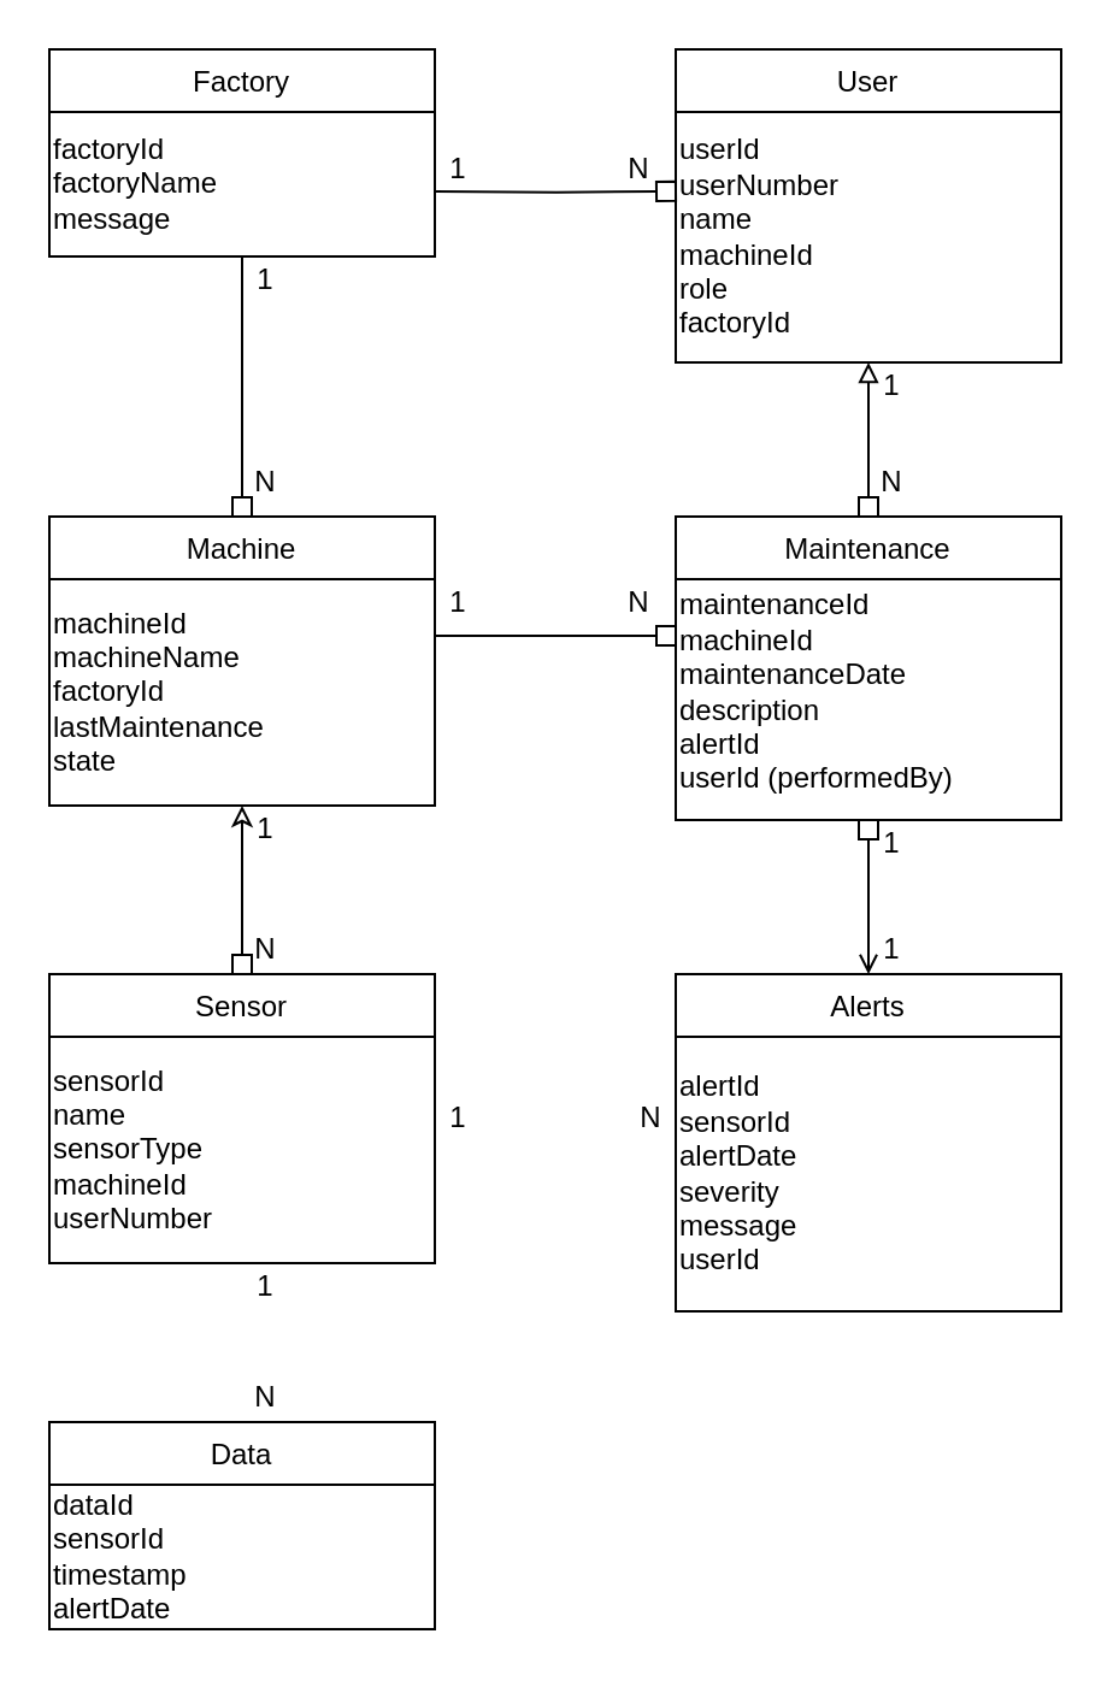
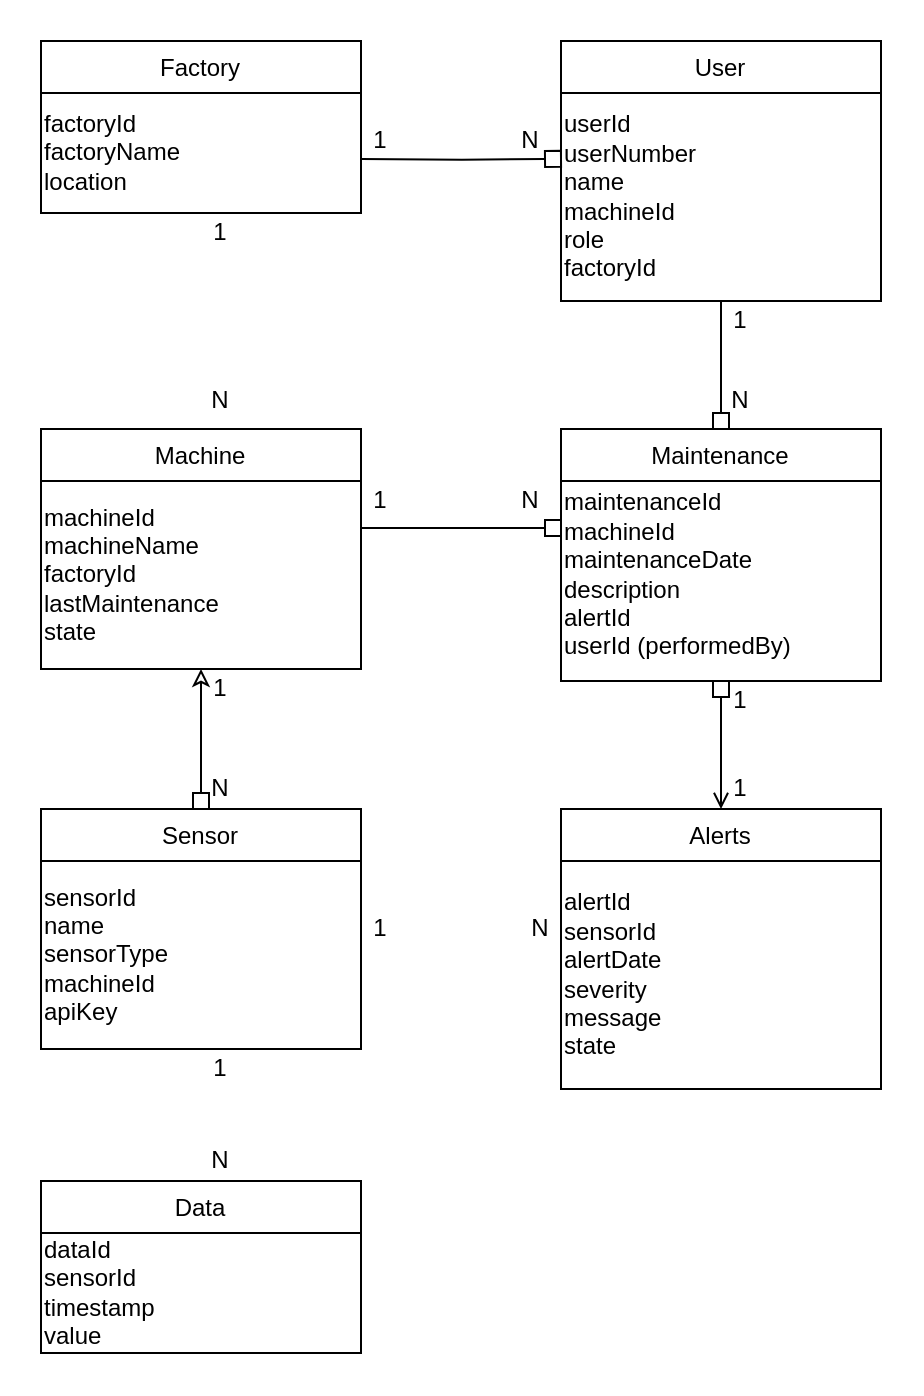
  <mxCell id="0" />
  <mxCell id="1" parent="0" />
- <mxCell id="2" style="edgeStyle=orthogonalEdgeStyle;rounded=0;orthogonalLoop=1;jettySize=auto;html=1;exitX=0.5;exitY=1;exitDx=0;exitDy=0;endArrow=box;endFill=0;" parent="1" source="3" target="5" edge="1"><mxGeometry relative="1" as="geometry" /></mxCell>
  <mxCell id="3" value="Factory" style="swimlane;fontStyle=0;align=center;verticalAlign=top;childLayout=stackLayout;horizontal=1;startSize=26;horizontalStack=0;resizeParent=1;resizeLast=0;collapsible=1;marginBottom=0;rounded=0;shadow=0;strokeWidth=1;" parent="1" vertex="1"><mxGeometry x="20" y="20" width="160" height="86" as="geometry"><mxRectangle x="230" y="140" width="160" height="26" as="alternateBounds" /></mxGeometry></mxCell>
- <mxCell id="4" value="&lt;div align=&quot;left&quot;&gt;factoryId&lt;/div&gt;&lt;div&gt;factoryName&lt;/div&gt;&lt;div&gt;message&lt;br&gt;&lt;/div&gt;" style="text;html=1;align=left;verticalAlign=middle;resizable=0;points=[];autosize=1;strokeColor=none;fillColor=none;" parent="3" vertex="1"><mxGeometry y="26" width="160" height="60" as="geometry" /></mxCell>
+ <mxCell id="4" value="&lt;div align=&quot;left&quot;&gt;factoryId&lt;/div&gt;&lt;div&gt;factoryName&lt;/div&gt;&lt;div&gt;location&lt;br&gt;&lt;/div&gt;" style="text;html=1;align=left;verticalAlign=middle;resizable=0;points=[];autosize=1;strokeColor=none;fillColor=none;" parent="3" vertex="1"><mxGeometry y="26" width="160" height="60" as="geometry" /></mxCell>
  <mxCell id="5" value="Machine" style="swimlane;fontStyle=0;align=center;verticalAlign=top;childLayout=stackLayout;horizontal=1;startSize=26;horizontalStack=0;resizeParent=1;resizeLast=0;collapsible=1;marginBottom=0;rounded=0;shadow=0;strokeWidth=1;" parent="1" vertex="1"><mxGeometry x="20" y="214" width="160" height="120" as="geometry"><mxRectangle x="130" y="380" width="160" height="26" as="alternateBounds" /></mxGeometry></mxCell>
  <mxCell id="6" value="&lt;div&gt;machineId&lt;/div&gt;&lt;div&gt;machineName&lt;/div&gt;&lt;div&gt;factoryId&lt;br&gt;lastMaintenance&lt;/div&gt;&lt;div&gt;state&lt;br&gt;&lt;/div&gt;" style="text;html=1;align=left;verticalAlign=middle;whiteSpace=wrap;rounded=0;" parent="5" vertex="1"><mxGeometry y="26" width="160" height="94" as="geometry" /></mxCell>
  <mxCell id="7" style="edgeStyle=orthogonalEdgeStyle;rounded=0;orthogonalLoop=1;jettySize=auto;html=1;exitX=0.5;exitY=0;exitDx=0;exitDy=0;entryX=0.5;entryY=1;entryDx=0;entryDy=0;endArrow=classic;endFill=0;startArrow=box;startFill=0;" parent="1" source="8" target="5" edge="1"><mxGeometry relative="1" as="geometry" /></mxCell>
  <mxCell id="8" value="Sensor" style="swimlane;fontStyle=0;align=center;verticalAlign=top;childLayout=stackLayout;horizontal=1;startSize=26;horizontalStack=0;resizeParent=1;resizeLast=0;collapsible=1;marginBottom=0;rounded=0;shadow=0;strokeWidth=1;" parent="1" vertex="1"><mxGeometry x="20" y="404" width="160" height="120" as="geometry"><mxRectangle x="340" y="380" width="170" height="26" as="alternateBounds" /></mxGeometry></mxCell>
- <mxCell id="9" value="&lt;div&gt;sensorId&lt;/div&gt;&lt;div&gt;name&lt;/div&gt;&lt;div&gt;sensorType&lt;/div&gt;machineId&lt;br&gt;userNumber" style="text;html=1;align=left;verticalAlign=middle;whiteSpace=wrap;rounded=0;" parent="8" vertex="1"><mxGeometry y="26" width="160" height="94" as="geometry" /></mxCell>
+ <mxCell id="9" value="&lt;div&gt;sensorId&lt;/div&gt;&lt;div&gt;name&lt;/div&gt;&lt;div&gt;sensorType&lt;/div&gt;machineId&lt;br&gt;apiKey" style="text;html=1;align=left;verticalAlign=middle;whiteSpace=wrap;rounded=0;" parent="8" vertex="1"><mxGeometry y="26" width="160" height="94" as="geometry" /></mxCell>
  <mxCell id="10" value="User" style="swimlane;fontStyle=0;align=center;verticalAlign=top;childLayout=stackLayout;horizontal=1;startSize=26;horizontalStack=0;resizeParent=1;resizeLast=0;collapsible=1;marginBottom=0;rounded=0;shadow=0;strokeWidth=1;" parent="1" vertex="1"><mxGeometry x="280" y="20" width="160" height="130" as="geometry"><mxRectangle x="550" y="140" width="160" height="26" as="alternateBounds" /></mxGeometry></mxCell>
  <mxCell id="11" value="&lt;div align=&quot;left&quot;&gt;userId&lt;/div&gt;&lt;div align=&quot;left&quot;&gt;userNumber&lt;/div&gt;&lt;div align=&quot;left&quot;&gt;&lt;span style=&quot;background-color: initial;&quot;&gt;name&lt;/span&gt;&lt;/div&gt;&lt;div align=&quot;left&quot;&gt;&lt;div align=&quot;left&quot;&gt;machineId&lt;/div&gt;&lt;div align=&quot;left&quot;&gt;role&lt;/div&gt;&lt;/div&gt;&lt;div align=&quot;left&quot;&gt;factoryId&lt;/div&gt;" style="text;html=1;align=left;verticalAlign=middle;whiteSpace=wrap;rounded=0;" parent="10" vertex="1"><mxGeometry y="26" width="160" height="104" as="geometry" /></mxCell>
  <mxCell id="12" value="Data" style="swimlane;fontStyle=0;align=center;verticalAlign=top;childLayout=stackLayout;horizontal=1;startSize=26;horizontalStack=0;resizeParent=1;resizeLast=0;collapsible=1;marginBottom=0;rounded=0;shadow=0;strokeWidth=1;" parent="1" vertex="1"><mxGeometry x="20" y="590" width="160" height="86" as="geometry"><mxRectangle x="340" y="380" width="170" height="26" as="alternateBounds" /></mxGeometry></mxCell>
- <mxCell id="13" value="dataId&lt;br&gt;&lt;div&gt;sensorId&lt;/div&gt;&lt;div&gt;timestamp&lt;/div&gt;&lt;div&gt;alertDate&lt;/div&gt;" style="text;html=1;align=left;verticalAlign=middle;whiteSpace=wrap;rounded=0;" parent="12" vertex="1"><mxGeometry y="26" width="160" height="60" as="geometry" /></mxCell>
+ <mxCell id="13" value="dataId&lt;br&gt;&lt;div&gt;sensorId&lt;/div&gt;&lt;div&gt;timestamp&lt;/div&gt;&lt;div&gt;value&lt;/div&gt;" style="text;html=1;align=left;verticalAlign=middle;whiteSpace=wrap;rounded=0;" parent="12" vertex="1"><mxGeometry y="26" width="160" height="60" as="geometry" /></mxCell>
  <mxCell id="14" value="Alerts" style="swimlane;fontStyle=0;align=center;verticalAlign=top;childLayout=stackLayout;horizontal=1;startSize=26;horizontalStack=0;resizeParent=1;resizeLast=0;collapsible=1;marginBottom=0;rounded=0;shadow=0;strokeWidth=1;" parent="1" vertex="1"><mxGeometry x="280" y="404" width="160" height="140" as="geometry"><mxRectangle x="340" y="380" width="170" height="26" as="alternateBounds" /></mxGeometry></mxCell>
- <mxCell id="15" value="alertId&lt;br&gt;&lt;div&gt;sensorId&lt;/div&gt;&lt;div&gt;alertDate&lt;/div&gt;&lt;div&gt;severity&lt;/div&gt;&lt;div&gt;message&lt;br&gt;&lt;/div&gt;&lt;div&gt;userId&lt;/div&gt;" style="text;html=1;align=left;verticalAlign=middle;whiteSpace=wrap;rounded=0;" parent="14" vertex="1"><mxGeometry y="26" width="160" height="114" as="geometry" /></mxCell>
- <mxCell id="16" style="edgeStyle=orthogonalEdgeStyle;rounded=0;orthogonalLoop=1;jettySize=auto;html=1;exitX=0.5;exitY=0;exitDx=0;exitDy=0;entryX=0.5;entryY=1;entryDx=0;entryDy=0;endArrow=block;endFill=0;startArrow=box;startFill=0;" parent="1" source="18" target="10" edge="1"><mxGeometry relative="1" as="geometry" /></mxCell>
+ <mxCell id="15" value="alertId&lt;br&gt;&lt;div&gt;sensorId&lt;/div&gt;&lt;div&gt;alertDate&lt;/div&gt;&lt;div&gt;severity&lt;/div&gt;&lt;div&gt;message&lt;br&gt;&lt;/div&gt;&lt;div&gt;state&lt;/div&gt;" style="text;html=1;align=left;verticalAlign=middle;whiteSpace=wrap;rounded=0;" parent="14" vertex="1"><mxGeometry y="26" width="160" height="114" as="geometry" /></mxCell>
+ <mxCell id="16" style="edgeStyle=orthogonalEdgeStyle;rounded=0;orthogonalLoop=1;jettySize=auto;html=1;exitX=0.5;exitY=0;exitDx=0;exitDy=0;entryX=0.5;entryY=1;entryDx=0;entryDy=0;endArrow=none;endFill=0;startArrow=box;startFill=0;" parent="1" source="18" target="10" edge="1"><mxGeometry relative="1" as="geometry" /></mxCell>
  <mxCell id="17" style="edgeStyle=orthogonalEdgeStyle;rounded=0;orthogonalLoop=1;jettySize=auto;html=1;exitX=0.5;exitY=1;exitDx=0;exitDy=0;entryX=0.5;entryY=0;entryDx=0;entryDy=0;endArrow=open;endFill=0;startArrow=box;startFill=0;" parent="1" source="18" target="14" edge="1"><mxGeometry relative="1" as="geometry" /></mxCell>
  <mxCell id="18" value="Maintenance" style="swimlane;fontStyle=0;align=center;verticalAlign=top;childLayout=stackLayout;horizontal=1;startSize=26;horizontalStack=0;resizeParent=1;resizeLast=0;collapsible=1;marginBottom=0;rounded=0;shadow=0;strokeWidth=1;" parent="1" vertex="1"><mxGeometry x="280" y="214" width="160" height="126" as="geometry"><mxRectangle x="340" y="380" width="170" height="26" as="alternateBounds" /></mxGeometry></mxCell>
  <mxCell id="19" value="&lt;div&gt;maintenanceId&lt;/div&gt;&lt;div&gt;machineId&lt;/div&gt;&lt;div&gt;maintenanceDate&lt;/div&gt;&lt;div&gt;description&lt;/div&gt;&lt;div&gt;alertId&lt;/div&gt;userId (performedBy)" style="text;html=1;align=left;verticalAlign=middle;whiteSpace=wrap;rounded=0;" parent="18" vertex="1"><mxGeometry y="26" width="160" height="94" as="geometry" /></mxCell>
  <mxCell id="20" value="1" style="text;html=1;align=center;verticalAlign=middle;whiteSpace=wrap;rounded=0;" parent="1" vertex="1"><mxGeometry x="180" y="60" width="20" height="20" as="geometry" /></mxCell>
  <mxCell id="21" value="N" style="text;html=1;align=center;verticalAlign=middle;whiteSpace=wrap;rounded=0;" parent="1" vertex="1"><mxGeometry x="255" y="60" width="20" height="20" as="geometry" /></mxCell>
  <mxCell id="22" value="1" style="text;html=1;align=center;verticalAlign=middle;whiteSpace=wrap;rounded=0;" parent="1" vertex="1"><mxGeometry x="100" y="106" width="20" height="20" as="geometry" /></mxCell>
  <mxCell id="23" value="N" style="text;html=1;align=center;verticalAlign=middle;whiteSpace=wrap;rounded=0;" parent="1" vertex="1"><mxGeometry x="100" y="190" width="20" height="20" as="geometry" /></mxCell>
  <mxCell id="24" value="1" style="text;html=1;align=center;verticalAlign=middle;whiteSpace=wrap;rounded=0;" parent="1" vertex="1"><mxGeometry x="100" y="334" width="20" height="20" as="geometry" /></mxCell>
  <mxCell id="25" value="N" style="text;html=1;align=center;verticalAlign=middle;whiteSpace=wrap;rounded=0;" parent="1" vertex="1"><mxGeometry x="100" y="384" width="20" height="20" as="geometry" /></mxCell>
  <mxCell id="26" value="1" style="text;html=1;align=center;verticalAlign=middle;whiteSpace=wrap;rounded=0;" parent="1" vertex="1"><mxGeometry x="100" y="524" width="20" height="20" as="geometry" /></mxCell>
  <mxCell id="27" value="N" style="text;html=1;align=center;verticalAlign=middle;whiteSpace=wrap;rounded=0;" parent="1" vertex="1"><mxGeometry x="100" y="570" width="20" height="20" as="geometry" /></mxCell>
  <mxCell id="28" value="1" style="text;html=1;align=center;verticalAlign=middle;whiteSpace=wrap;rounded=0;" parent="1" vertex="1"><mxGeometry x="360" y="150" width="20" height="20" as="geometry" /></mxCell>
  <mxCell id="29" value="N" style="text;html=1;align=center;verticalAlign=middle;whiteSpace=wrap;rounded=0;" parent="1" vertex="1"><mxGeometry x="360" y="190" width="20" height="20" as="geometry" /></mxCell>
  <mxCell id="30" style="edgeStyle=orthogonalEdgeStyle;rounded=0;orthogonalLoop=1;jettySize=auto;html=1;exitX=1;exitY=0.25;exitDx=0;exitDy=0;entryX=0;entryY=0.25;entryDx=0;entryDy=0;endArrow=box;endFill=0;" parent="1" source="6" target="19" edge="1"><mxGeometry relative="1" as="geometry" /></mxCell>
  <mxCell id="31" value="1" style="text;html=1;align=center;verticalAlign=middle;whiteSpace=wrap;rounded=0;" parent="1" vertex="1"><mxGeometry x="180" y="240" width="20" height="20" as="geometry" /></mxCell>
  <mxCell id="32" value="N" style="text;html=1;align=center;verticalAlign=middle;whiteSpace=wrap;rounded=0;" parent="1" vertex="1"><mxGeometry x="255" y="240" width="20" height="20" as="geometry" /></mxCell>
  <mxCell id="33" value="1" style="text;html=1;align=center;verticalAlign=middle;whiteSpace=wrap;rounded=0;" parent="1" vertex="1"><mxGeometry x="360" y="340" width="20" height="20" as="geometry" /></mxCell>
  <mxCell id="34" value="1" style="text;html=1;align=center;verticalAlign=middle;whiteSpace=wrap;rounded=0;" parent="1" vertex="1"><mxGeometry x="360" y="384" width="20" height="20" as="geometry" /></mxCell>
  <mxCell id="35" value="1" style="text;html=1;align=center;verticalAlign=middle;whiteSpace=wrap;rounded=0;" parent="1" vertex="1"><mxGeometry x="180" y="454" width="20" height="20" as="geometry" /></mxCell>
  <mxCell id="36" value="N" style="text;html=1;align=center;verticalAlign=middle;whiteSpace=wrap;rounded=0;" parent="1" vertex="1"><mxGeometry x="260" y="454" width="20" height="20" as="geometry" /></mxCell>
  <mxCell id="37" style="edgeStyle=orthogonalEdgeStyle;rounded=0;orthogonalLoop=1;jettySize=auto;html=1;exitX=0;exitY=0.5;exitDx=0;exitDy=0;endArrow=none;endFill=0;startArrow=box;startFill=0;" parent="1" edge="1"><mxGeometry relative="1" as="geometry"><mxPoint x="280" y="78.86" as="sourcePoint" /><mxPoint x="180" y="79" as="targetPoint" /></mxGeometry></mxCell>
